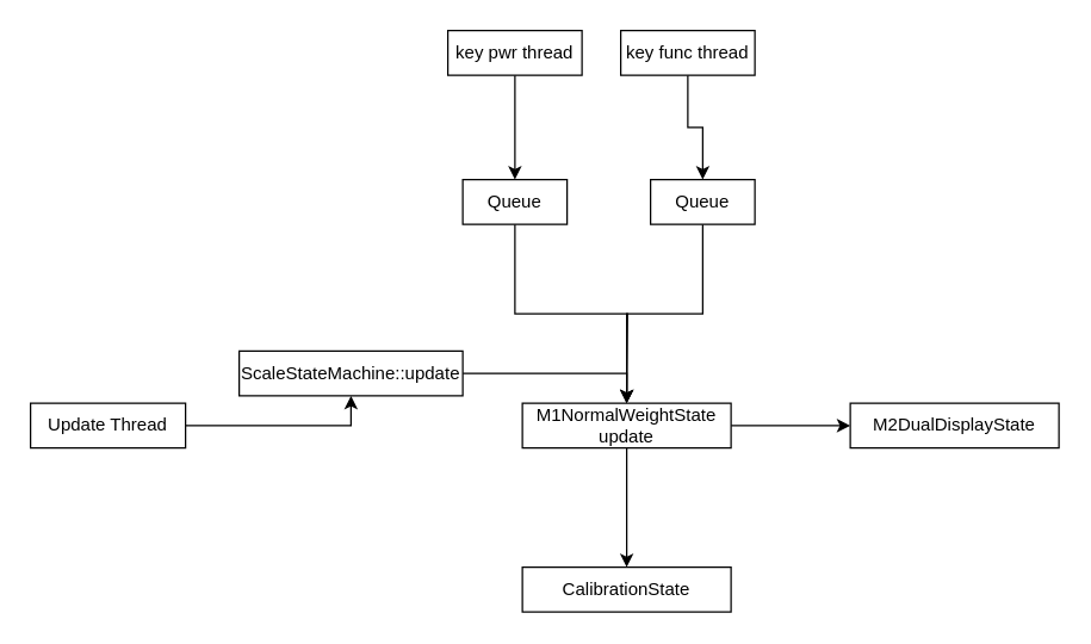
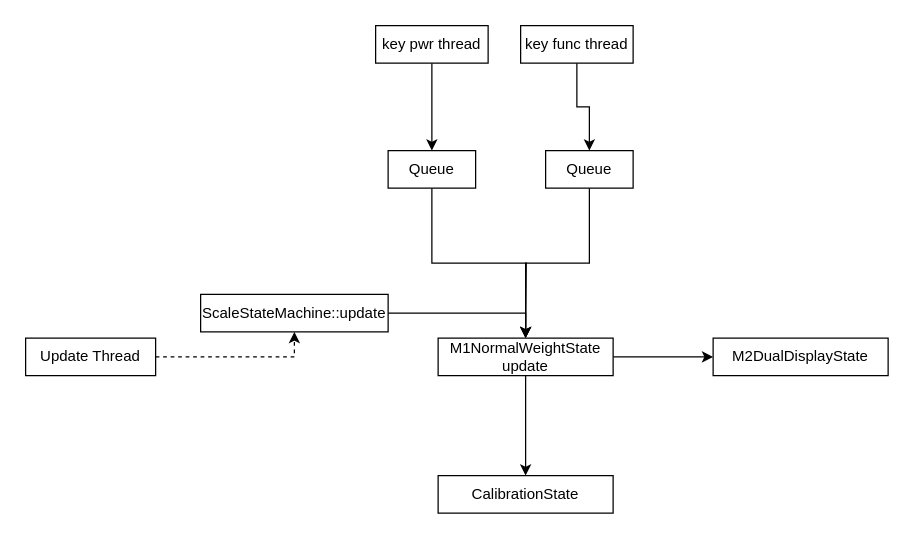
  <mxCell id="0" />
  <mxCell id="1" parent="0" />
  <mxCell id="2" style="edgeStyle=orthogonalEdgeStyle;rounded=0;orthogonalLoop=1;jettySize=auto;html=1;exitX=0.5;exitY=1;exitDx=0;exitDy=0;entryX=0.5;entryY=0;entryDx=0;entryDy=0;" edge="1" parent="1" source="3" target="7"><mxGeometry relative="1" as="geometry" /></mxCell>
  <mxCell id="3" value="key pwr thread" style="rounded=0;whiteSpace=wrap;html=1;" vertex="1" parent="1"><mxGeometry x="300" y="20" width="90" height="30" as="geometry" /></mxCell>
  <mxCell id="4" style="edgeStyle=orthogonalEdgeStyle;rounded=0;orthogonalLoop=1;jettySize=auto;html=1;exitX=0.5;exitY=1;exitDx=0;exitDy=0;entryX=0.5;entryY=0;entryDx=0;entryDy=0;" edge="1" parent="1" source="5" target="9"><mxGeometry relative="1" as="geometry" /></mxCell>
  <mxCell id="5" value="key func thread" style="rounded=0;whiteSpace=wrap;html=1;" vertex="1" parent="1"><mxGeometry x="416" y="20" width="90" height="30" as="geometry" /></mxCell>
  <mxCell id="6" style="edgeStyle=orthogonalEdgeStyle;rounded=0;orthogonalLoop=1;jettySize=auto;html=1;exitX=0.5;exitY=1;exitDx=0;exitDy=0;" edge="1" parent="1" source="7"><mxGeometry relative="1" as="geometry"><mxPoint x="420" y="270" as="targetPoint" /></mxGeometry></mxCell>
  <mxCell id="7" value="Queue" style="rounded=0;whiteSpace=wrap;html=1;" vertex="1" parent="1"><mxGeometry x="310" y="120" width="70" height="30" as="geometry" /></mxCell>
  <mxCell id="8" style="edgeStyle=orthogonalEdgeStyle;rounded=0;orthogonalLoop=1;jettySize=auto;html=1;exitX=0.5;exitY=1;exitDx=0;exitDy=0;entryX=0.5;entryY=0;entryDx=0;entryDy=0;" edge="1" parent="1" source="9" target="16"><mxGeometry relative="1" as="geometry" /></mxCell>
  <mxCell id="9" value="Queue" style="rounded=0;whiteSpace=wrap;html=1;" vertex="1" parent="1"><mxGeometry x="436" y="120" width="70" height="30" as="geometry" /></mxCell>
- <mxCell id="10" value="" style="edgeStyle=orthogonalEdgeStyle;rounded=0;orthogonalLoop=1;jettySize=auto;html=1;" edge="1" parent="1" source="11" target="13"><mxGeometry relative="1" as="geometry" /></mxCell>
+ <mxCell id="10" value="" style="edgeStyle=orthogonalEdgeStyle;rounded=0;orthogonalLoop=1;jettySize=auto;html=1;dashed=1;" edge="1" parent="1" source="11" target="13"><mxGeometry relative="1" as="geometry" /></mxCell>
  <mxCell id="11" value="Update Thread" style="rounded=0;whiteSpace=wrap;html=1;" vertex="1" parent="1"><mxGeometry x="20" y="270" width="104" height="30" as="geometry" /></mxCell>
  <mxCell id="12" value="" style="edgeStyle=orthogonalEdgeStyle;rounded=0;orthogonalLoop=1;jettySize=auto;html=1;" edge="1" parent="1" source="13" target="16"><mxGeometry relative="1" as="geometry" /></mxCell>
  <mxCell id="13" value="ScaleStateMachine::update" style="rounded=0;whiteSpace=wrap;html=1;" vertex="1" parent="1"><mxGeometry x="160" y="235" width="150" height="30" as="geometry" /></mxCell>
  <mxCell id="14" value="" style="edgeStyle=orthogonalEdgeStyle;rounded=0;orthogonalLoop=1;jettySize=auto;html=1;" edge="1" parent="1" source="16" target="17"><mxGeometry relative="1" as="geometry" /></mxCell>
  <mxCell id="15" value="" style="edgeStyle=orthogonalEdgeStyle;rounded=0;orthogonalLoop=1;jettySize=auto;html=1;" edge="1" parent="1" source="16" target="18"><mxGeometry relative="1" as="geometry" /></mxCell>
  <mxCell id="16" value="M1NormalWeightState update" style="rounded=0;whiteSpace=wrap;html=1;" vertex="1" parent="1"><mxGeometry x="350" y="270" width="140" height="30" as="geometry" /></mxCell>
  <mxCell id="17" value="M2DualDisplayState" style="rounded=0;whiteSpace=wrap;html=1;" vertex="1" parent="1"><mxGeometry x="570" y="270" width="140" height="30" as="geometry" /></mxCell>
  <mxCell id="18" value="CalibrationState" style="rounded=0;whiteSpace=wrap;html=1;" vertex="1" parent="1"><mxGeometry x="350" y="380" width="140" height="30" as="geometry" /></mxCell>
